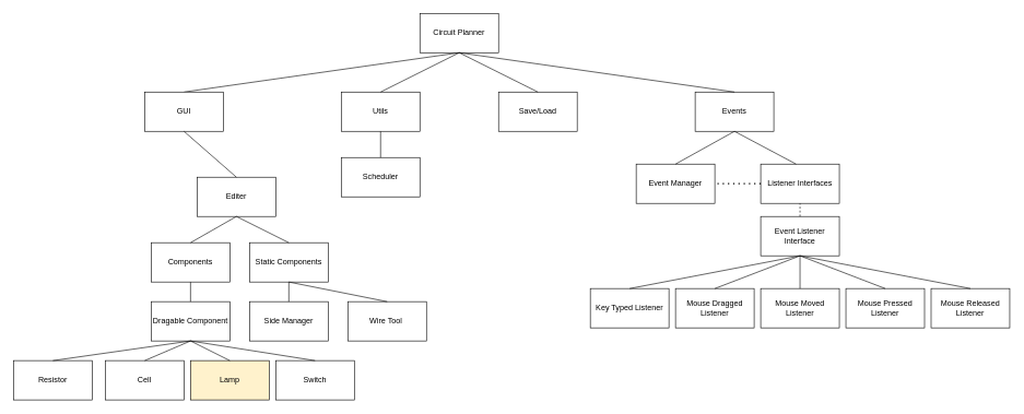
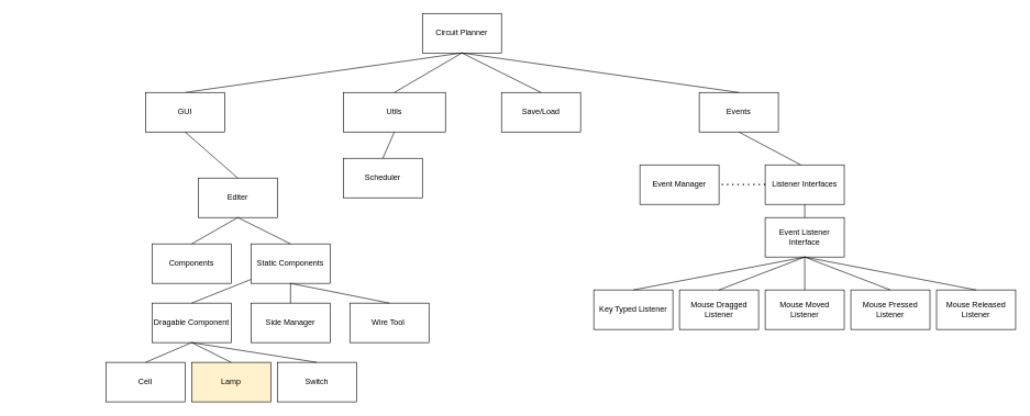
  <mxCell id="0" />
  <mxCell id="1" parent="0" />
  <mxCell id="2" value="Circuit Planner" style="rounded=0;whiteSpace=wrap;html=1;" vertex="1" parent="1"><mxGeometry x="640" y="20" width="120" height="60" as="geometry" /></mxCell>
  <mxCell id="3" value="" style="endArrow=none;html=1;rounded=0;entryX=0.5;entryY=1;entryDx=0;entryDy=0;" edge="1" parent="1" target="2"><mxGeometry width="50" height="50" relative="1" as="geometry"><mxPoint y="140" as="sourcePoint" x="280" /><mxPoint x="240" y="360" as="targetPoint" /></mxGeometry></mxCell>
  <mxCell id="4" value="GUI" style="rounded=0;whiteSpace=wrap;html=1;" vertex="1" parent="1"><mxGeometry x="220" y="140" width="120" height="60" as="geometry" /></mxCell>
  <mxCell id="5" value="Save/Load" style="rounded=0;whiteSpace=wrap;html=1;" vertex="1" parent="1"><mxGeometry x="760" y="140" width="120" height="60" as="geometry" /></mxCell>
  <mxCell id="6" value="" style="endArrow=none;html=1;rounded=0;entryX=0.5;entryY=1;entryDx=0;entryDy=0;exitX=0.5;exitY=0;exitDx=0;exitDy=0;" edge="1" parent="1" source="5" target="2"><mxGeometry width="50" height="50" relative="1" as="geometry"><mxPoint x="690" y="140" as="sourcePoint" /><mxPoint x="740" y="90" as="targetPoint" /></mxGeometry></mxCell>
  <mxCell id="7" value="Events" style="rounded=0;whiteSpace=wrap;html=1;" vertex="1" parent="1"><mxGeometry x="1060" y="140" width="120" height="60" as="geometry" /></mxCell>
  <mxCell id="8" value="" style="endArrow=none;html=1;rounded=0;entryX=0.5;entryY=1;entryDx=0;entryDy=0;exitX=0.5;exitY=0;exitDx=0;exitDy=0;" edge="1" parent="1" source="7" target="2"><mxGeometry width="50" height="50" relative="1" as="geometry"><mxPoint x="770" y="400" as="sourcePoint" /><mxPoint x="820" y="350" as="targetPoint" /></mxGeometry></mxCell>
  <mxCell id="9" value="Editer" style="rounded=0;whiteSpace=wrap;html=1;" vertex="1" parent="1"><mxGeometry x="300" y="270" width="120" height="60" as="geometry" /></mxCell>
  <mxCell id="10" value="" style="endArrow=none;html=1;rounded=0;exitX=0.5;exitY=0;exitDx=0;exitDy=0;" edge="1" parent="1" source="9"><mxGeometry width="50" height="50" relative="1" as="geometry"><mxPoint x="350" y="260" as="sourcePoint" /><mxPoint y="200" as="targetPoint" x="280" /></mxGeometry></mxCell>
  <mxCell id="11" value="Event Manager" style="rounded=0;whiteSpace=wrap;html=1;" vertex="1" parent="1"><mxGeometry x="970" y="250" width="120" height="60" as="geometry" /></mxCell>
  <mxCell id="12" value="Listener Interfaces" style="rounded=0;whiteSpace=wrap;html=1;" vertex="1" parent="1"><mxGeometry x="1160" y="250" width="120" height="60" as="geometry" /></mxCell>
- <mxCell id="13" value="" style="endArrow=none;html=1;rounded=0;entryX=0.5;entryY=1;entryDx=0;entryDy=0;exitX=0.5;exitY=0;exitDx=0;exitDy=0;" edge="1" parent="1" source="11" target="7"><mxGeometry width="50" height="50" relative="1" as="geometry"><mxPoint x="1030" y="250" as="sourcePoint" /><mxPoint x="1080" y="200" as="targetPoint" /></mxGeometry></mxCell>
  <mxCell id="14" value="" style="endArrow=none;html=1;rounded=0;entryX=0.5;entryY=1;entryDx=0;entryDy=0;exitX=0.45;exitY=0;exitDx=0;exitDy=0;exitPerimeter=0;" edge="1" parent="1" source="12" target="7"><mxGeometry width="50" height="50" relative="1" as="geometry"><mxPoint x="1270" y="240" as="sourcePoint" /><mxPoint x="1320" y="190" as="targetPoint" /></mxGeometry></mxCell>
  <mxCell id="15" value="Event Listener Interface" style="rounded=0;whiteSpace=wrap;html=1;" vertex="1" parent="1"><mxGeometry x="1160" y="330" width="120" height="60" as="geometry" /></mxCell>
  <mxCell id="16" value="Mouse Moved Listener" style="rounded=0;whiteSpace=wrap;html=1;" vertex="1" parent="1"><mxGeometry x="1160" y="440" width="120" height="60" as="geometry" /></mxCell>
  <mxCell id="17" value="Mouse Dragged Listener" style="rounded=0;whiteSpace=wrap;html=1;" vertex="1" parent="1"><mxGeometry x="1030" y="440" width="120" height="60" as="geometry" /></mxCell>
  <mxCell id="18" value="Mouse Pressed Listener" style="rounded=0;whiteSpace=wrap;html=1;" vertex="1" parent="1"><mxGeometry x="1290" y="440" width="120" height="60" as="geometry" /></mxCell>
  <mxCell id="19" value="Key Typed Listener" style="rounded=0;whiteSpace=wrap;html=1;" vertex="1" parent="1"><mxGeometry x="900" y="440" width="120" height="60" as="geometry" /></mxCell>
  <mxCell id="20" value="Mouse Released Listener" style="rounded=0;whiteSpace=wrap;html=1;" vertex="1" parent="1"><mxGeometry x="1420" y="440" width="120" height="60" as="geometry" /></mxCell>
  <mxCell id="21" value="" style="endArrow=none;html=1;rounded=0;exitX=0.5;exitY=0;exitDx=0;exitDy=0;entryX=0.5;entryY=1;entryDx=0;entryDy=0;" edge="1" parent="1" target="15"><mxGeometry width="50" height="50" relative="1" as="geometry"><mxPoint x="960" y="440" as="sourcePoint" /><mxPoint x="980" y="390" as="targetPoint" /></mxGeometry></mxCell>
  <mxCell id="22" value="" style="endArrow=none;html=1;rounded=0;exitX=0.5;exitY=0;exitDx=0;exitDy=0;" edge="1" parent="1"><mxGeometry width="50" height="50" relative="1" as="geometry"><mxPoint x="1090" y="440" as="sourcePoint" /><mxPoint x="1220" y="390" as="targetPoint" /></mxGeometry></mxCell>
  <mxCell id="23" value="" style="endArrow=none;html=1;rounded=0;entryX=0.5;entryY=1;entryDx=0;entryDy=0;exitX=0.5;exitY=0;exitDx=0;exitDy=0;" edge="1" parent="1" target="15"><mxGeometry width="50" height="50" relative="1" as="geometry"><mxPoint x="1220" y="440" as="sourcePoint" /><mxPoint x="1310" y="390" as="targetPoint" /></mxGeometry></mxCell>
  <mxCell id="24" value="" style="endArrow=none;html=1;rounded=0;entryX=0.5;entryY=1;entryDx=0;entryDy=0;exitX=0.5;exitY=0;exitDx=0;exitDy=0;" edge="1" parent="1" target="15"><mxGeometry width="50" height="50" relative="1" as="geometry"><mxPoint x="1350" y="440" as="sourcePoint" /><mxPoint x="1440" y="390" as="targetPoint" /></mxGeometry></mxCell>
  <mxCell id="25" value="" style="endArrow=none;html=1;rounded=0;entryX=0.5;entryY=1;entryDx=0;entryDy=0;exitX=0.5;exitY=0;exitDx=0;exitDy=0;" edge="1" parent="1" target="15"><mxGeometry width="50" height="50" relative="1" as="geometry"><mxPoint x="1480" y="440" as="sourcePoint" /><mxPoint x="1520" y="390" as="targetPoint" /></mxGeometry></mxCell>
- <mxCell id="26" value="" style="endArrow=none;html=1;rounded=0;entryX=0.5;entryY=1;entryDx=0;entryDy=0;dashed=1;" edge="1" parent="1" source="15" target="12"><mxGeometry width="50" height="50" relative="1" as="geometry"><mxPoint x="1430" y="390" as="sourcePoint" /><mxPoint x="1480" y="340" as="targetPoint" /></mxGeometry></mxCell>
+ <mxCell id="26" value="" style="endArrow=none;html=1;rounded=0;entryX=0.5;entryY=1;entryDx=0;entryDy=0;" edge="1" parent="1" source="15" target="12"><mxGeometry width="50" height="50" relative="1" as="geometry"><mxPoint x="1430" y="390" as="sourcePoint" /><mxPoint x="1480" y="340" as="targetPoint" /></mxGeometry></mxCell>
  <mxCell id="27" value="" style="endArrow=none;dashed=1;html=1;dashPattern=1 3;strokeWidth=2;rounded=0;exitX=0;exitY=0.5;exitDx=0;exitDy=0;entryX=1;entryY=0.5;entryDx=0;entryDy=0;" edge="1" parent="1" source="12" target="11"><mxGeometry width="50" height="50" relative="1" as="geometry"><mxPoint x="700" y="410" as="sourcePoint" /><mxPoint x="1120" y="280" as="targetPoint" /></mxGeometry></mxCell>
  <mxCell id="28" value="Components" style="rounded=0;whiteSpace=wrap;html=1;" vertex="1" parent="1"><mxGeometry x="230" y="370" width="120" height="60" as="geometry" /></mxCell>
  <mxCell id="29" value="" style="endArrow=none;html=1;rounded=0;exitX=0.5;exitY=0;exitDx=0;exitDy=0;entryX=0.5;entryY=1;entryDx=0;entryDy=0;" edge="1" parent="1" source="28" target="9"><mxGeometry width="50" height="50" relative="1" as="geometry"><mxPoint x="380" y="410" as="sourcePoint" /><mxPoint x="430" y="360" as="targetPoint" /></mxGeometry></mxCell>
  <mxCell id="30" value="Dragable Component" style="rounded=0;whiteSpace=wrap;html=1;" vertex="1" parent="1"><mxGeometry x="230" y="460" width="120" height="60" as="geometry" /></mxCell>
  <mxCell id="31" value="Cell" style="rounded=0;whiteSpace=wrap;html=1;" vertex="1" parent="1"><mxGeometry x="160" y="550" width="120" height="60" as="geometry" /></mxCell>
  <mxCell id="32" value="Lamp" style="rounded=0;whiteSpace=wrap;html=1;fillColor=#fff2cc;" vertex="1" parent="1"><mxGeometry x="290" y="550" width="120" height="60" as="geometry" /></mxCell>
- <mxCell id="33" value="Resistor" style="rounded=0;whiteSpace=wrap;html=1;" vertex="1" parent="1"><mxGeometry x="20" y="550" width="120" height="60" as="geometry" /></mxCell>
  <mxCell id="34" value="Switch" style="rounded=0;whiteSpace=wrap;html=1;" vertex="1" parent="1"><mxGeometry x="420" y="550" width="120" height="60" as="geometry" /></mxCell>
- <mxCell id="35" value="" style="endArrow=none;html=1;rounded=0;entryX=0.5;entryY=1;entryDx=0;entryDy=0;exitX=0.5;exitY=0;exitDx=0;exitDy=0;" edge="1" parent="1" source="30" target="28"><mxGeometry width="50" height="50" relative="1" as="geometry"><mxPoint x="420" y="480" as="sourcePoint" /><mxPoint x="470" y="430" as="targetPoint" /></mxGeometry></mxCell>
- <mxCell id="36" value="" style="endArrow=none;html=1;rounded=0;entryX=0.5;entryY=1;entryDx=0;entryDy=0;exitX=0.5;exitY=0;exitDx=0;exitDy=0;" edge="1" parent="1" source="33" target="30"><mxGeometry width="50" height="50" relative="1" as="geometry"><mxPoint x="400" y="530" as="sourcePoint" /><mxPoint x="450" y="480" as="targetPoint" /></mxGeometry></mxCell>
+ <mxCell id="35" value="" style="endArrow=none;html=1;rounded=0;exitX=0.5;exitY=0;exitDx=0;exitDy=0;" edge="1" parent="1" source="30" target="40"><mxGeometry width="50" height="50" relative="1" as="geometry"><mxPoint x="420" y="480" as="sourcePoint" /><mxPoint x="470" y="430" as="targetPoint" /></mxGeometry></mxCell>
  <mxCell id="37" value="" style="endArrow=none;html=1;rounded=0;entryX=0.5;entryY=1;entryDx=0;entryDy=0;exitX=0.5;exitY=0;exitDx=0;exitDy=0;" edge="1" parent="1" source="31" target="30"><mxGeometry width="50" height="50" relative="1" as="geometry"><mxPoint x="380" y="500" as="sourcePoint" /><mxPoint x="430" y="450" as="targetPoint" /></mxGeometry></mxCell>
  <mxCell id="38" value="" style="endArrow=none;html=1;rounded=0;entryX=0.5;entryY=1;entryDx=0;entryDy=0;exitX=0.5;exitY=0;exitDx=0;exitDy=0;" edge="1" parent="1" source="32" target="30"><mxGeometry width="50" height="50" relative="1" as="geometry"><mxPoint x="470" y="510" as="sourcePoint" /><mxPoint x="520" y="460" as="targetPoint" /></mxGeometry></mxCell>
  <mxCell id="39" value="" style="endArrow=none;html=1;rounded=0;exitX=0.5;exitY=0;exitDx=0;exitDy=0;" edge="1" parent="1" source="34"><mxGeometry width="50" height="50" relative="1" as="geometry"><mxPoint x="520" y="550" as="sourcePoint" /><mxPoint x="290" y="520" as="targetPoint" /></mxGeometry></mxCell>
  <mxCell id="40" value="Static Components" style="rounded=0;whiteSpace=wrap;html=1;" vertex="1" parent="1"><mxGeometry x="380" y="370" width="120" height="60" as="geometry" /></mxCell>
  <mxCell id="41" value="" style="endArrow=none;html=1;rounded=0;entryX=0.5;entryY=1;entryDx=0;entryDy=0;exitX=0.5;exitY=0;exitDx=0;exitDy=0;" edge="1" parent="1" source="40" target="9"><mxGeometry width="50" height="50" relative="1" as="geometry"><mxPoint x="520" y="360" as="sourcePoint" /><mxPoint x="570" y="310" as="targetPoint" /></mxGeometry></mxCell>
  <mxCell id="42" value="Side Manager" style="rounded=0;whiteSpace=wrap;html=1;" vertex="1" parent="1"><mxGeometry x="380" y="460" width="120" height="60" as="geometry" /></mxCell>
  <mxCell id="43" value="Wire Tool&amp;nbsp;" style="rounded=0;whiteSpace=wrap;html=1;" vertex="1" parent="1"><mxGeometry x="530" y="460" width="120" height="60" as="geometry" /></mxCell>
  <mxCell id="44" value="" style="endArrow=none;html=1;rounded=0;entryX=0.5;entryY=1;entryDx=0;entryDy=0;exitX=0.5;exitY=0;exitDx=0;exitDy=0;" edge="1" parent="1" source="42" target="40"><mxGeometry width="50" height="50" relative="1" as="geometry"><mxPoint x="490" y="450" as="sourcePoint" /><mxPoint x="540" y="400" as="targetPoint" /></mxGeometry></mxCell>
  <mxCell id="45" value="" style="endArrow=none;html=1;rounded=0;entryX=0.5;entryY=1;entryDx=0;entryDy=0;exitX=0.5;exitY=0;exitDx=0;exitDy=0;" edge="1" parent="1" source="43" target="40"><mxGeometry width="50" height="50" relative="1" as="geometry"><mxPoint x="610" y="440" as="sourcePoint" /><mxPoint x="660" y="390" as="targetPoint" /></mxGeometry></mxCell>
- <mxCell id="46" value="Utils" style="rounded=0;whiteSpace=wrap;html=1;" vertex="1" parent="1"><mxGeometry x="520" y="140" width="120" height="60" as="geometry" /></mxCell>
+ <mxCell id="46" value="Utils" style="rounded=0;whiteSpace=wrap;html=1;" vertex="1" parent="1"><mxGeometry x="520" y="140" width="155" height="60" as="geometry" /></mxCell>
  <mxCell id="47" value="" style="endArrow=none;html=1;rounded=0;exitX=0.5;exitY=0;exitDx=0;exitDy=0;" edge="1" parent="1" source="46"><mxGeometry width="50" height="50" relative="1" as="geometry"><mxPoint x="640" y="290" as="sourcePoint" /><mxPoint x="700" y="80" as="targetPoint" /></mxGeometry></mxCell>
  <mxCell id="48" value="Scheduler" style="rounded=0;whiteSpace=wrap;html=1;" vertex="1" parent="1"><mxGeometry x="520" y="240" width="120" height="60" as="geometry" /></mxCell>
  <mxCell id="49" value="" style="endArrow=none;html=1;rounded=0;entryX=0.5;entryY=1;entryDx=0;entryDy=0;exitX=0.5;exitY=0;exitDx=0;exitDy=0;" edge="1" parent="1" source="48" target="46"><mxGeometry width="50" height="50" relative="1" as="geometry"><mxPoint x="550" y="410" as="sourcePoint" /><mxPoint x="600" y="360" as="targetPoint" /></mxGeometry></mxCell>
